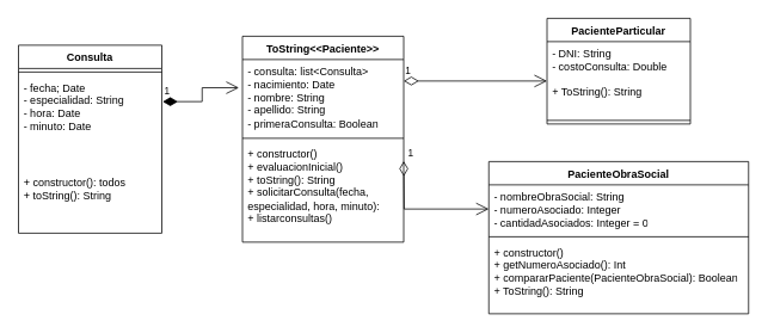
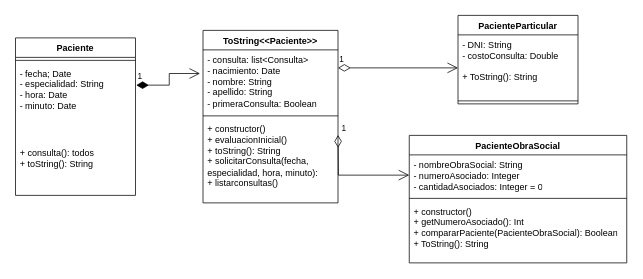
  <mxCell id="0" />
  <mxCell id="1" parent="0" />
  <mxCell id="2" value="ToString&amp;lt;&amp;lt;Paciente&amp;gt;&amp;gt;" style="swimlane;fontStyle=1;align=center;verticalAlign=top;childLayout=stackLayout;horizontal=1;startSize=26;horizontalStack=0;resizeParent=1;resizeParentMax=0;resizeLast=0;collapsible=1;marginBottom=0;whiteSpace=wrap;html=1;" vertex="1" parent="1"><mxGeometry x="270" y="40" width="180" height="230" as="geometry" /></mxCell>
  <mxCell id="3" value="- consulta: list&amp;lt;Consulta&amp;gt;&lt;br&gt;- nacimiento: Date&lt;br&gt;- nombre: String&lt;br&gt;- apellido: String&lt;br&gt;- primeraConsulta: Boolean" style="text;strokeColor=none;fillColor=none;align=left;verticalAlign=top;spacingLeft=4;spacingRight=4;overflow=hidden;rotatable=0;points=[[0,0.5],[1,0.5]];portConstraint=eastwest;whiteSpace=wrap;html=1;" vertex="1" parent="2"><mxGeometry y="26" width="180" height="84" as="geometry" /></mxCell>
  <mxCell id="4" value="" style="line;strokeWidth=1;fillColor=none;align=left;verticalAlign=middle;spacingTop=-1;spacingLeft=3;spacingRight=3;rotatable=0;labelPosition=right;points=[];portConstraint=eastwest;strokeColor=inherit;" vertex="1" parent="2"><mxGeometry y="110" width="180" height="8" as="geometry" /></mxCell>
  <mxCell id="5" value="+ constructor()&lt;br&gt;+ evaluacionInicial()&lt;br&gt;+ toString(): String&lt;br&gt;+ solicitarConsulta(fecha, especialidad, hora, minuto):&lt;br&gt;+ listarconsultas()" style="text;strokeColor=none;fillColor=none;align=left;verticalAlign=top;spacingLeft=4;spacingRight=4;overflow=hidden;rotatable=0;points=[[0,0.5],[1,0.5]];portConstraint=eastwest;whiteSpace=wrap;html=1;" vertex="1" parent="2"><mxGeometry y="118" width="180" height="112" as="geometry" /></mxCell>
- <mxCell id="6" value="Consulta" style="swimlane;fontStyle=1;align=center;verticalAlign=top;childLayout=stackLayout;horizontal=1;startSize=26;horizontalStack=0;resizeParent=1;resizeParentMax=0;resizeLast=0;collapsible=1;marginBottom=0;whiteSpace=wrap;html=1;" vertex="1" parent="1"><mxGeometry x="20" y="50" width="160" height="210" as="geometry" /></mxCell>
+ <mxCell id="6" value="Paciente" style="swimlane;fontStyle=1;align=center;verticalAlign=top;childLayout=stackLayout;horizontal=1;startSize=26;horizontalStack=0;resizeParent=1;resizeParentMax=0;resizeLast=0;collapsible=1;marginBottom=0;whiteSpace=wrap;html=1;" vertex="1" parent="1"><mxGeometry x="20" y="50" width="160" height="210" as="geometry" /></mxCell>
  <mxCell id="7" value="" style="line;strokeWidth=1;fillColor=none;align=left;verticalAlign=middle;spacingTop=-1;spacingLeft=3;spacingRight=3;rotatable=0;labelPosition=right;points=[];portConstraint=eastwest;strokeColor=inherit;" vertex="1" parent="6"><mxGeometry y="26" width="160" height="8" as="geometry" /></mxCell>
  <mxCell id="8" value="- fecha; Date&lt;br&gt;- especialidad: String&lt;br&gt;- hora: Date&lt;br&gt;- minuto: Date" style="text;strokeColor=none;fillColor=none;align=left;verticalAlign=top;spacingLeft=4;spacingRight=4;overflow=hidden;rotatable=0;points=[[0,0.5],[1,0.5]];portConstraint=eastwest;whiteSpace=wrap;html=1;" vertex="1" parent="6"><mxGeometry y="34" width="160" height="106" as="geometry" /></mxCell>
- <mxCell id="9" value="+ constructor(): todos&lt;br&gt;+ toString(): String" style="text;strokeColor=none;fillColor=none;align=left;verticalAlign=top;spacingLeft=4;spacingRight=4;overflow=hidden;rotatable=0;points=[[0,0.5],[1,0.5]];portConstraint=eastwest;whiteSpace=wrap;html=1;" vertex="1" parent="6"><mxGeometry y="140" width="160" height="70" as="geometry" /></mxCell>
+ <mxCell id="9" value="+ consulta(): todos&lt;br&gt;+ toString(): String" style="text;strokeColor=none;fillColor=none;align=left;verticalAlign=top;spacingLeft=4;spacingRight=4;overflow=hidden;rotatable=0;points=[[0,0.5],[1,0.5]];portConstraint=eastwest;whiteSpace=wrap;html=1;" vertex="1" parent="6"><mxGeometry y="140" width="160" height="70" as="geometry" /></mxCell>
  <mxCell id="10" value="PacienteParticular" style="swimlane;fontStyle=1;align=center;verticalAlign=top;childLayout=stackLayout;horizontal=1;startSize=26;horizontalStack=0;resizeParent=1;resizeParentMax=0;resizeLast=0;collapsible=1;marginBottom=0;whiteSpace=wrap;html=1;" vertex="1" parent="1"><mxGeometry x="610" y="20" width="160" height="118" as="geometry" /></mxCell>
  <mxCell id="11" value="- DNI: String&lt;br&gt;- costoConsulta: Double&lt;br&gt;&lt;br&gt;+ ToString(): String" style="text;strokeColor=none;fillColor=none;align=left;verticalAlign=top;spacingLeft=4;spacingRight=4;overflow=hidden;rotatable=0;points=[[0,0.5],[1,0.5]];portConstraint=eastwest;whiteSpace=wrap;html=1;" vertex="1" parent="10"><mxGeometry y="26" width="160" height="84" as="geometry" /></mxCell>
  <mxCell id="12" value="" style="line;strokeWidth=1;fillColor=none;align=left;verticalAlign=middle;spacingTop=-1;spacingLeft=3;spacingRight=3;rotatable=0;labelPosition=right;points=[];portConstraint=eastwest;strokeColor=inherit;" vertex="1" parent="10"><mxGeometry y="110" width="160" height="8" as="geometry" /></mxCell>
  <mxCell id="13" value="PacienteObraSocial" style="swimlane;fontStyle=1;align=center;verticalAlign=top;childLayout=stackLayout;horizontal=1;startSize=26;horizontalStack=0;resizeParent=1;resizeParentMax=0;resizeLast=0;collapsible=1;marginBottom=0;whiteSpace=wrap;html=1;" vertex="1" parent="1"><mxGeometry x="545" y="180" width="290" height="170" as="geometry" /></mxCell>
  <mxCell id="14" value="- nombreObraSocial: String&lt;br&gt;- numeroAsociado: Integer&lt;br&gt;- cantidadAsociados: Integer = 0" style="text;strokeColor=none;fillColor=none;align=left;verticalAlign=top;spacingLeft=4;spacingRight=4;overflow=hidden;rotatable=0;points=[[0,0.5],[1,0.5]];portConstraint=eastwest;whiteSpace=wrap;html=1;" vertex="1" parent="13"><mxGeometry y="26" width="290" height="54" as="geometry" /></mxCell>
  <mxCell id="15" value="" style="line;strokeWidth=1;fillColor=none;align=left;verticalAlign=middle;spacingTop=-1;spacingLeft=3;spacingRight=3;rotatable=0;labelPosition=right;points=[];portConstraint=eastwest;strokeColor=inherit;" vertex="1" parent="13"><mxGeometry y="80" width="290" height="8" as="geometry" /></mxCell>
  <mxCell id="16" value="+ constructor()&lt;br&gt;+ getNumeroAsociado(): Int&lt;br&gt;+ compararPaciente(PacienteObraSocial): Boolean&lt;br&gt;+ ToString(): String" style="text;strokeColor=none;fillColor=none;align=left;verticalAlign=top;spacingLeft=4;spacingRight=4;overflow=hidden;rotatable=0;points=[[0,0.5],[1,0.5]];portConstraint=eastwest;whiteSpace=wrap;html=1;" vertex="1" parent="13"><mxGeometry y="88" width="290" height="82" as="geometry" /></mxCell>
  <mxCell id="17" value="1" style="endArrow=open;html=1;endSize=12;startArrow=diamondThin;startSize=14;startFill=1;edgeStyle=orthogonalEdgeStyle;align=left;verticalAlign=bottom;rounded=0;entryX=-0.022;entryY=0.375;entryDx=0;entryDy=0;entryPerimeter=0;exitX=1.006;exitY=0.274;exitDx=0;exitDy=0;exitPerimeter=0;" edge="1" parent="1" source="8" target="3"><mxGeometry x="-1" y="3" relative="1" as="geometry"><mxPoint x="190" y="120" as="sourcePoint" /><mxPoint x="260" y="120" as="targetPoint" /></mxGeometry></mxCell>
  <mxCell id="18" value="1" style="endArrow=open;html=1;endSize=12;startArrow=diamondThin;startSize=14;startFill=0;edgeStyle=orthogonalEdgeStyle;align=left;verticalAlign=bottom;rounded=0;entryX=0;entryY=0.5;entryDx=0;entryDy=0;" edge="1" parent="1" target="14"><mxGeometry x="-1" y="3" relative="1" as="geometry"><mxPoint x="450" y="179.5" as="sourcePoint" /><mxPoint x="530" y="180" as="targetPoint" /></mxGeometry></mxCell>
  <mxCell id="19" value="1" style="endArrow=open;html=1;endSize=12;startArrow=diamondThin;startSize=14;startFill=0;edgeStyle=orthogonalEdgeStyle;align=left;verticalAlign=bottom;rounded=0;" edge="1" parent="1"><mxGeometry x="-1" y="3" relative="1" as="geometry"><mxPoint x="450" y="90" as="sourcePoint" /><mxPoint x="610" y="90" as="targetPoint" /></mxGeometry></mxCell>
